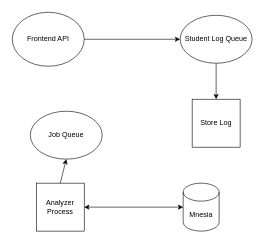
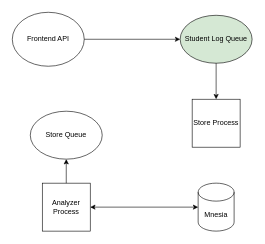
  <mxCell id="0" />
  <mxCell id="1" parent="0" />
  <mxCell id="2" value="Frontend API" style="ellipse;whiteSpace=wrap;html=1;" vertex="1" parent="1"><mxGeometry x="20" y="20" width="120" height="90" as="geometry" /></mxCell>
- <mxCell id="3" value="Student Log Queue" style="ellipse;whiteSpace=wrap;html=1;" vertex="1" parent="1"><mxGeometry x="300" y="25" width="120" height="80" as="geometry" /></mxCell>
- <mxCell id="4" value="Mnesia" style="shape=cylinder3;whiteSpace=wrap;html=1;boundedLbl=1;backgroundOutline=1;size=15;" vertex="1" parent="1"><mxGeometry x="305" y="305" width="60" height="80" as="geometry" /></mxCell>
- <mxCell id="5" value="Store Log" style="whiteSpace=wrap;html=1;aspect=fixed;" vertex="1" parent="1"><mxGeometry x="320" y="165" width="80" height="80" as="geometry" /></mxCell>
+ <mxCell id="3" value="Student Log Queue" style="ellipse;whiteSpace=wrap;html=1;fillColor=#d5e8d4;" vertex="1" parent="1"><mxGeometry x="300" y="25" width="120" height="80" as="geometry" /></mxCell>
+ <mxCell id="4" value="Mnesia" style="shape=cylinder3;whiteSpace=wrap;html=1;boundedLbl=1;backgroundOutline=1;size=15;" vertex="1" parent="1"><mxGeometry x="330" y="305" width="60" height="80" as="geometry" /></mxCell>
+ <mxCell id="5" value="Store Process" style="whiteSpace=wrap;html=1;aspect=fixed;" vertex="1" parent="1"><mxGeometry x="320" y="165" width="80" height="80" as="geometry" /></mxCell>
  <mxCell id="6" value="" style="endArrow=classic;html=1;rounded=0;exitX=1;exitY=0.5;exitDx=0;exitDy=0;entryX=0;entryY=0.5;entryDx=0;entryDy=0;" edge="1" parent="1" source="2" target="3"><mxGeometry width="50" height="50" relative="1" as="geometry"><mxPoint x="310" y="285" as="sourcePoint" /><mxPoint x="360" y="235" as="targetPoint" /></mxGeometry></mxCell>
  <mxCell id="7" value="" style="endArrow=classic;html=1;rounded=0;exitX=0.5;exitY=1;exitDx=0;exitDy=0;" edge="1" parent="1" source="3"><mxGeometry width="50" height="50" relative="1" as="geometry"><mxPoint x="310" y="285" as="sourcePoint" /><mxPoint x="360" y="165" as="targetPoint" /></mxGeometry></mxCell>
- <mxCell id="8" value="Analyzer Process" style="whiteSpace=wrap;html=1;aspect=fixed;" vertex="1" parent="1"><mxGeometry x="60" y="305" width="80" height="80" as="geometry" /></mxCell>
- <mxCell id="9" value="Job Queue" style="ellipse;whiteSpace=wrap;html=1;" vertex="1" parent="1"><mxGeometry x="50" y="185" width="120" height="80" as="geometry" /></mxCell>
+ <mxCell id="8" value="Analyzer Process" style="whiteSpace=wrap;html=1;aspect=fixed;" vertex="1" parent="1"><mxGeometry x="70" y="305" width="80" height="80" as="geometry" /></mxCell>
+ <mxCell id="9" value="Store Queue" style="ellipse;whiteSpace=wrap;html=1;" vertex="1" parent="1"><mxGeometry x="50" y="185" width="120" height="80" as="geometry" /></mxCell>
  <mxCell id="10" value="" style="endArrow=classic;html=1;rounded=0;exitX=0.5;exitY=0;exitDx=0;exitDy=0;entryX=0.5;entryY=1;entryDx=0;entryDy=0;" edge="1" parent="1" source="8" target="9"><mxGeometry width="50" height="50" relative="1" as="geometry"><mxPoint x="310" y="275" as="sourcePoint" /><mxPoint x="360" y="225" as="targetPoint" /></mxGeometry></mxCell>
  <mxCell id="11" value="" style="endArrow=classic;startArrow=classic;html=1;rounded=0;exitX=1;exitY=0.5;exitDx=0;exitDy=0;entryX=0;entryY=0.5;entryDx=0;entryDy=0;entryPerimeter=0;" edge="1" parent="1" source="8" target="4"><mxGeometry width="50" height="50" relative="1" as="geometry"><mxPoint x="310" y="275" as="sourcePoint" /><mxPoint x="360" y="225" as="targetPoint" /></mxGeometry></mxCell>
